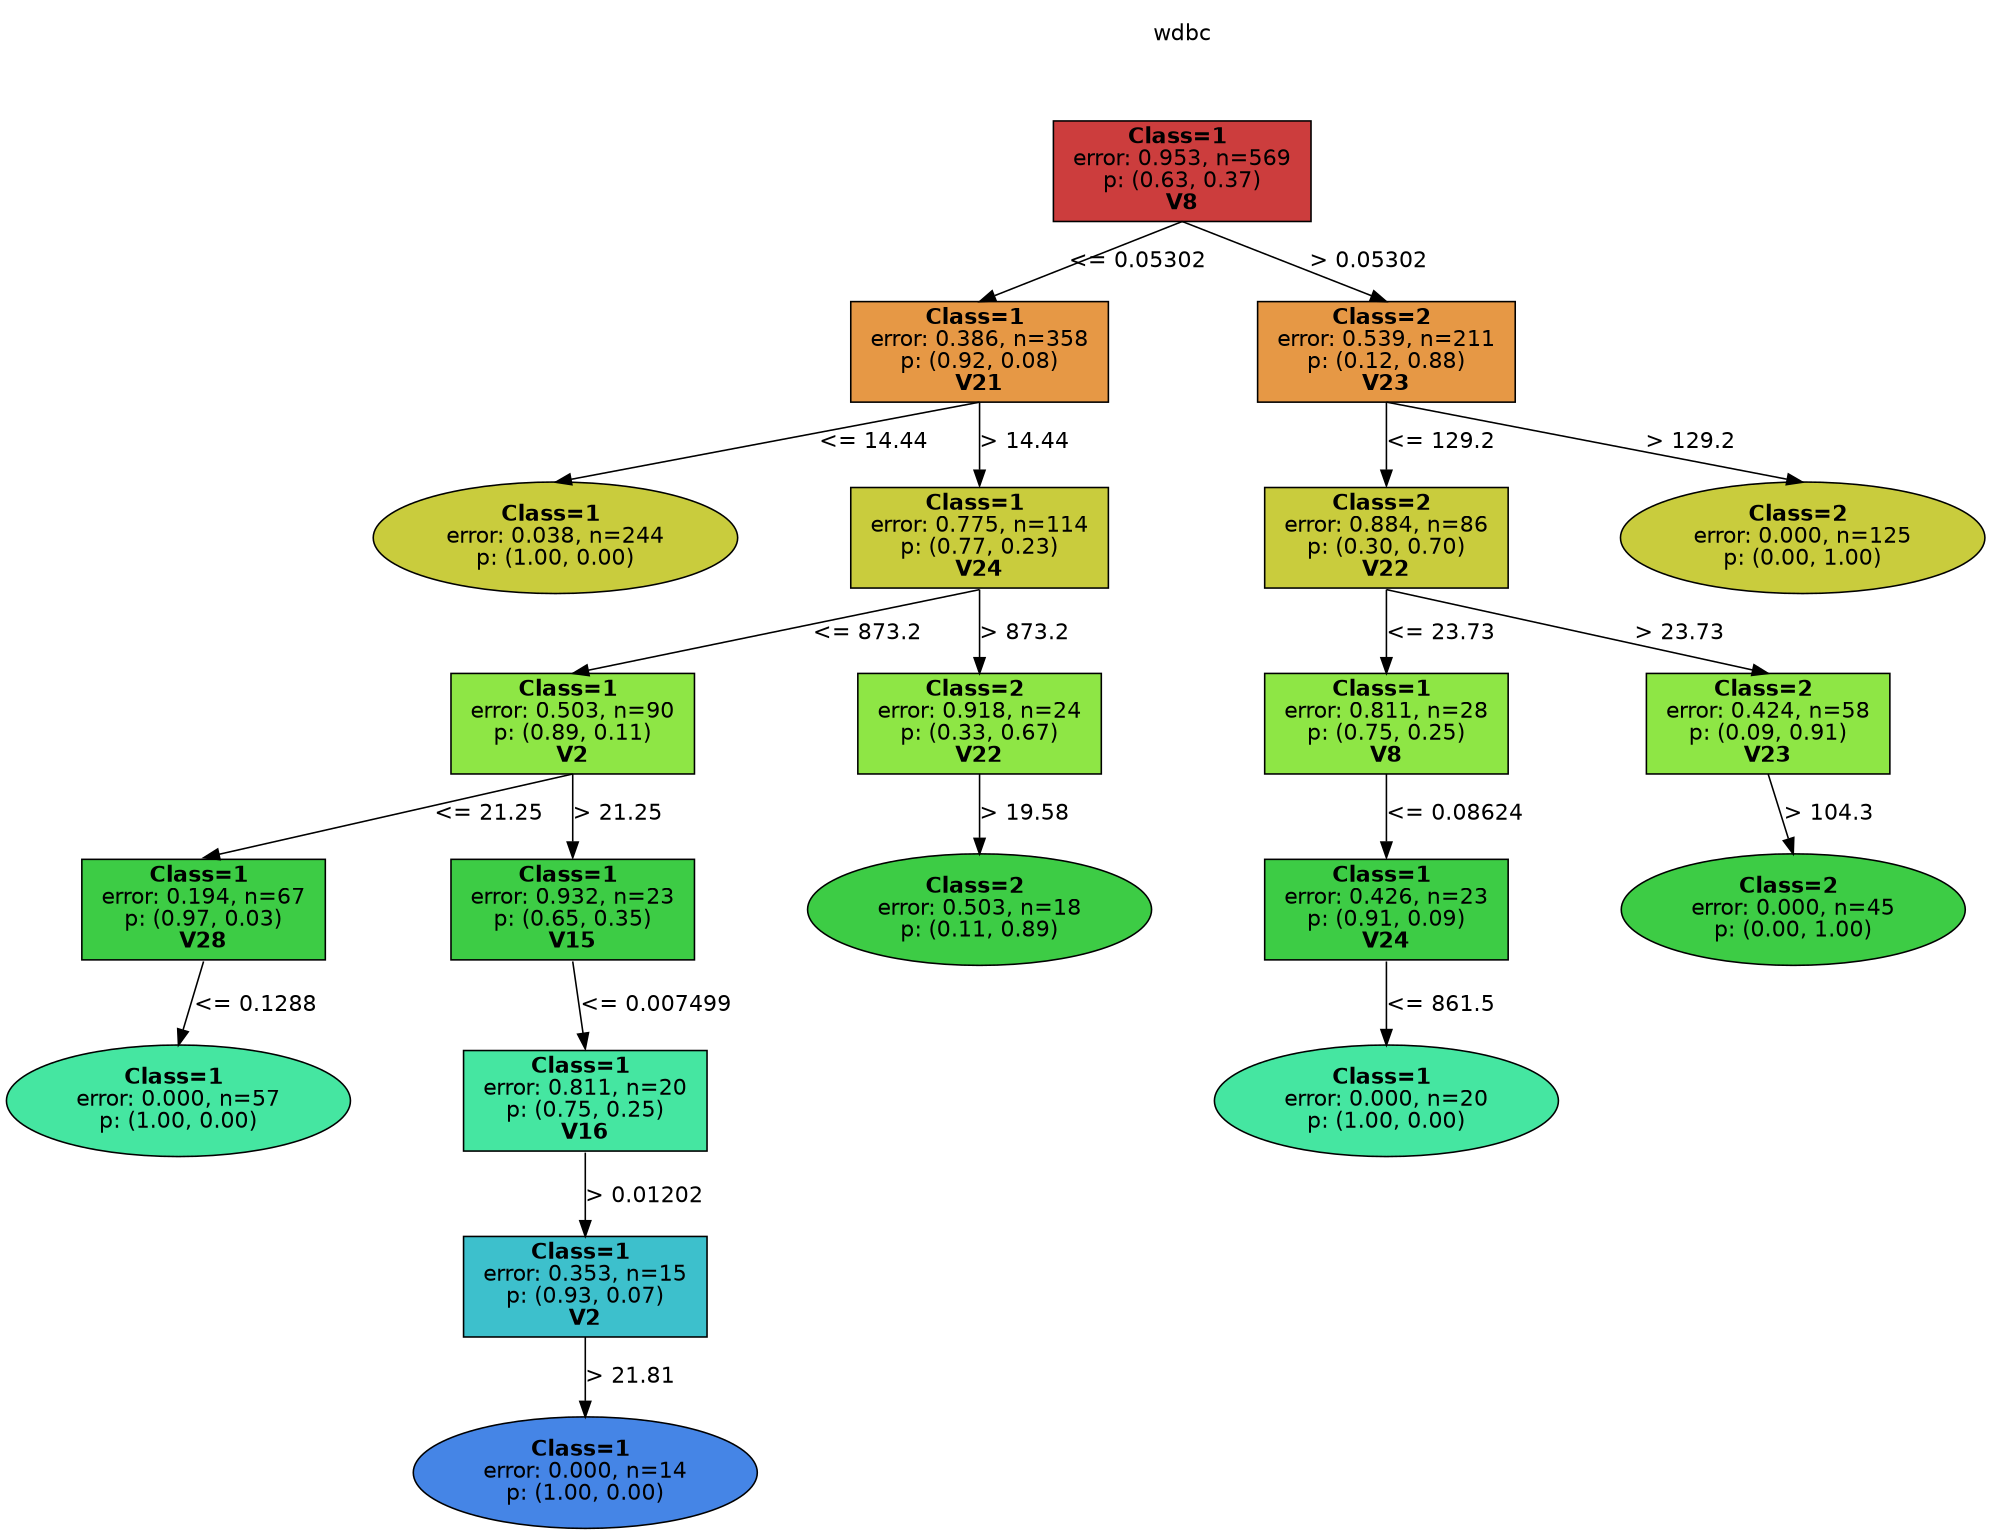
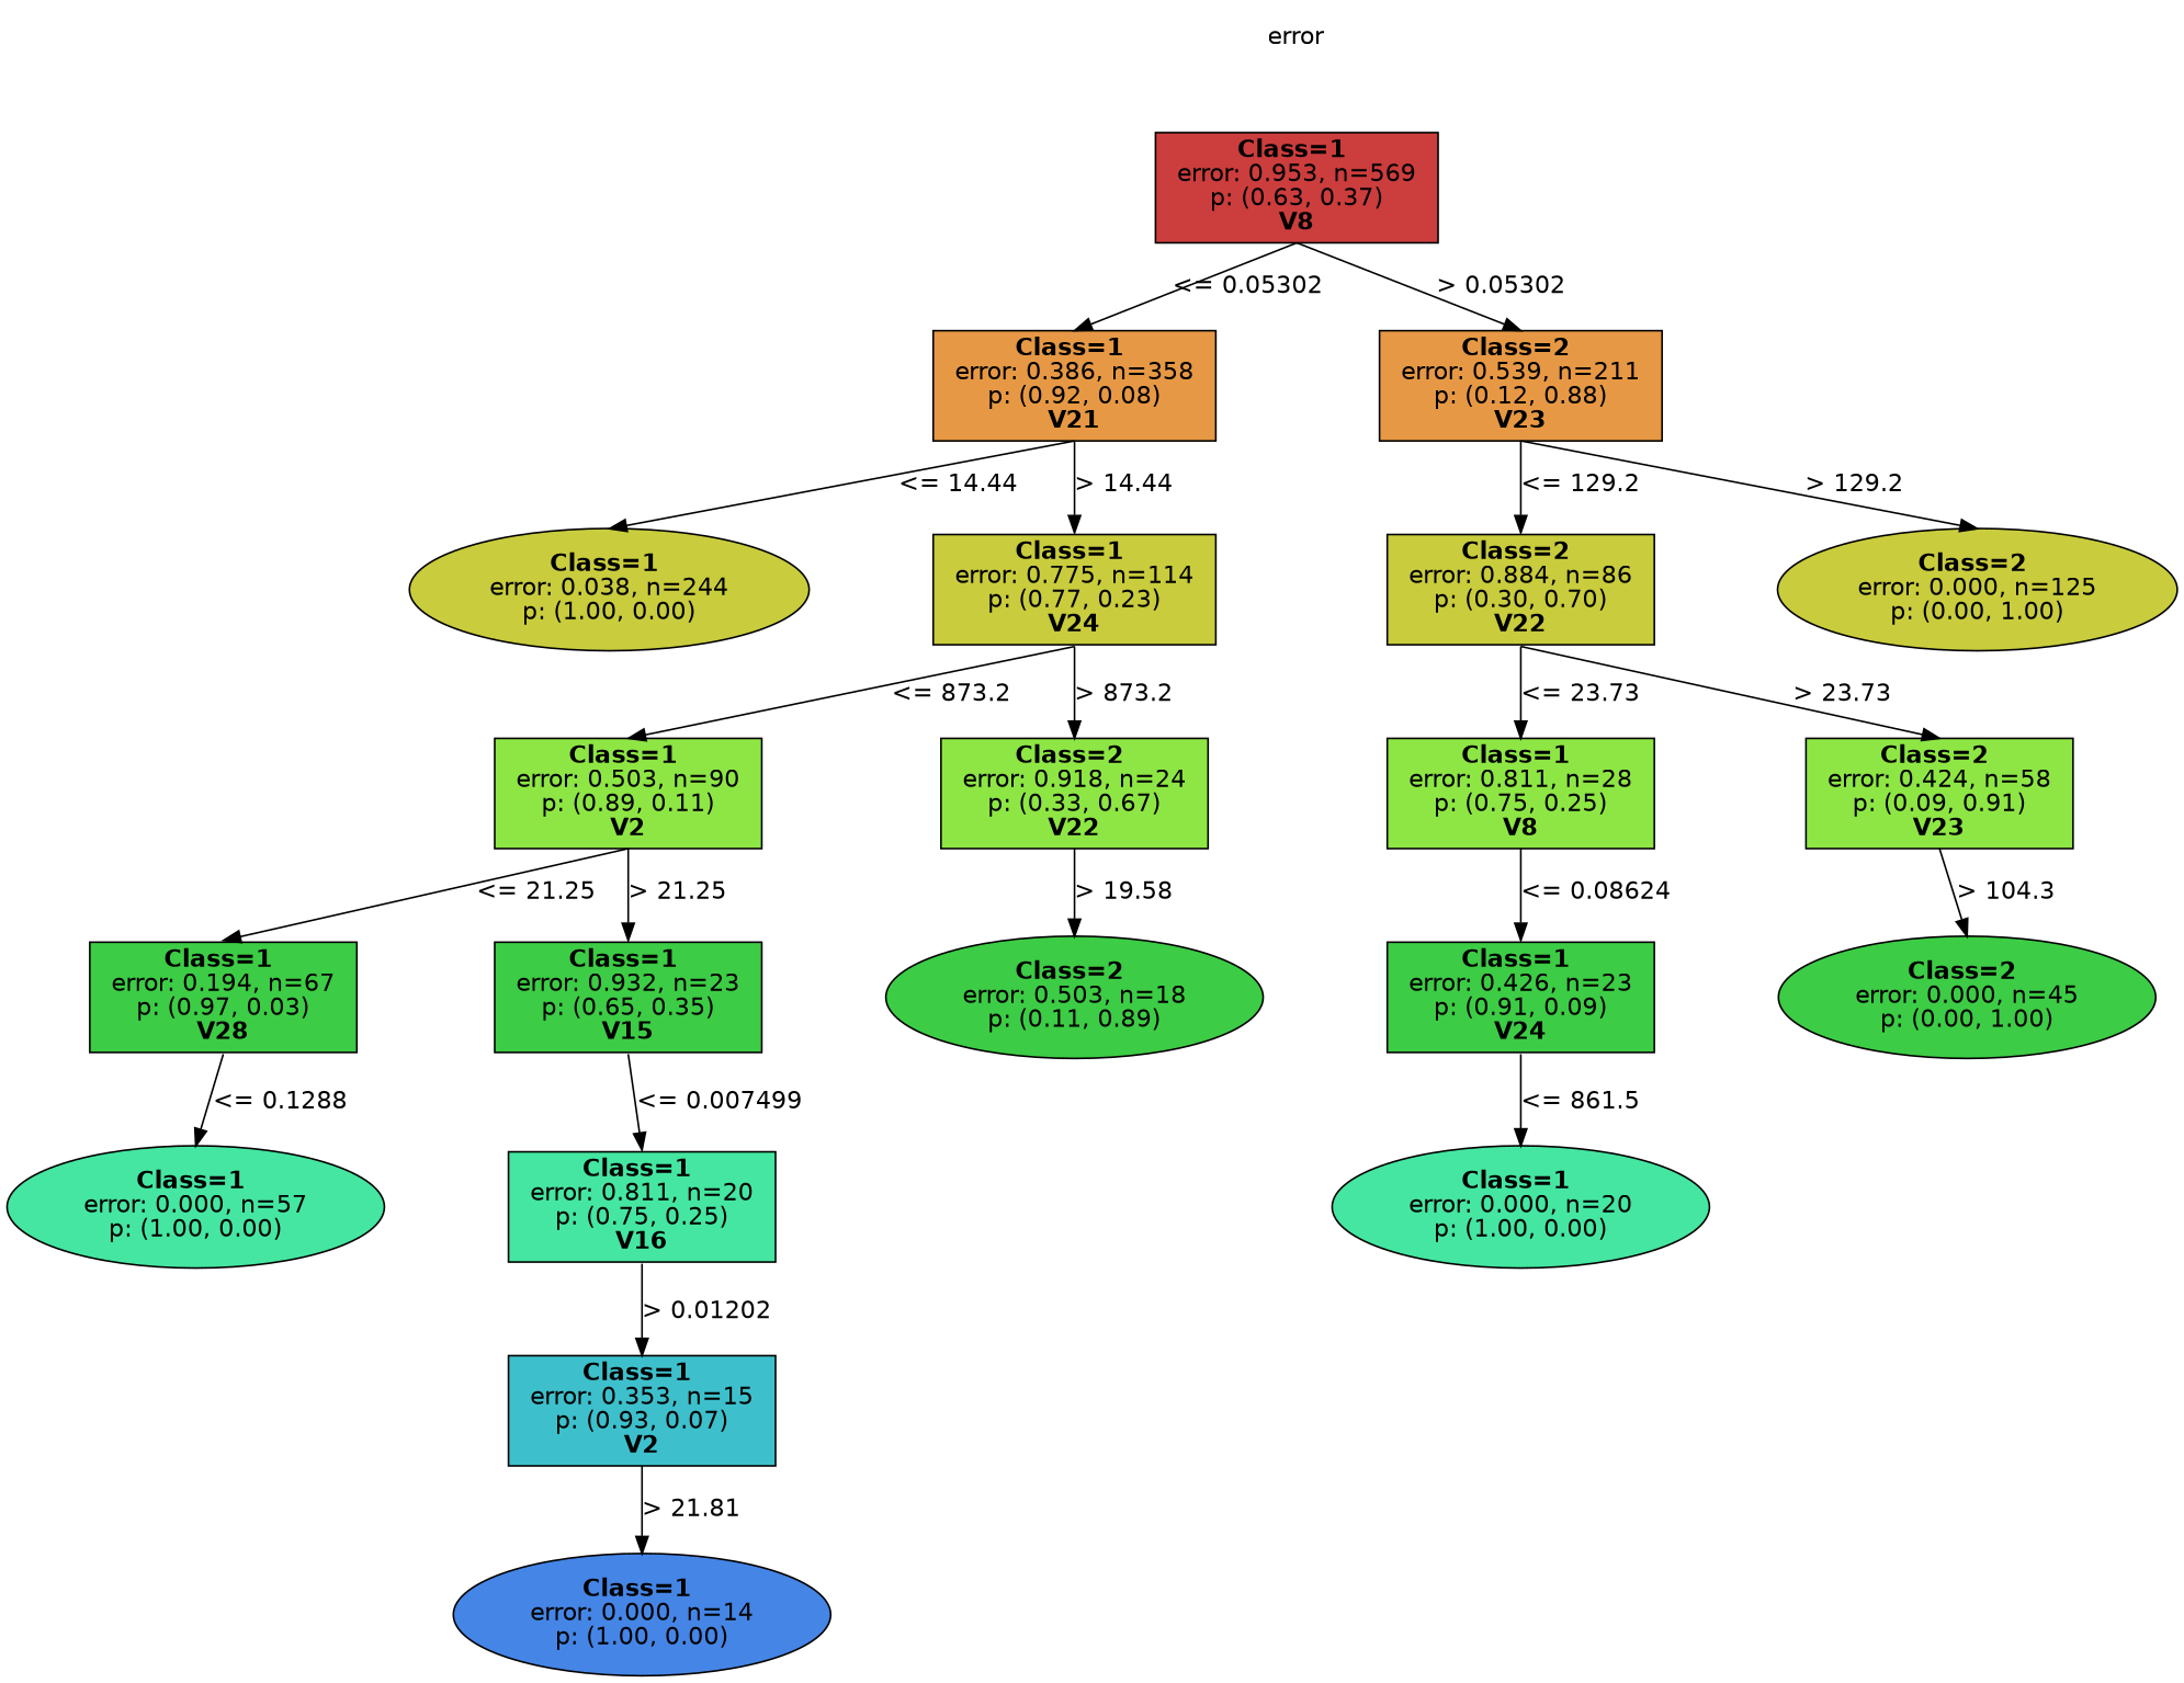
  digraph {
    nodesep=1
    ranksep=0.5
    splines=false
    node [color=black fillcolor="0.343 0.7 0.800" fontname=helvetica shape=rect style=filled]
    edge [fontname=helvetica headport=n tailport=s]
-   n1 [fillcolor=white label=wdbc shape=plaintext]
+   n1 [fillcolor=white label=error shape=plaintext]
    n2 [fillcolor="0.000 0.7 0.800" label=<<b> Class=1 </b> <br/> error: 0.953, n=569 <br/> p: (0.63, 0.37) <br/><b>V8</b>>]
    n3 [fillcolor="0.086 0.7 0.900" label=<<b> Class=1 </b> <br/> error: 0.386, n=358 <br/> p: (0.92, 0.08) <br/><b>V21</b>>]
    n4 [fillcolor="0.086 0.7 0.900" label=<<b> Class=2 </b> <br/> error: 0.539, n=211 <br/> p: (0.12, 0.88) <br/><b>V23</b>>]
    n5 [fillcolor="0.171 0.7 0.800" label=<<b> Class=1 </b> <br/> error: 0.038, n=244 <br/> p: (1.00, 0.00) > shape=oval]
    n6 [fillcolor="0.171 0.7 0.800" label=<<b> Class=1 </b> <br/> error: 0.775, n=114 <br/> p: (0.77, 0.23) <br/><b>V24</b>>]
    n7 [fillcolor="0.257 0.7 0.900" label=<<b> Class=1 </b> <br/> error: 0.503, n=90 <br/> p: (0.89, 0.11) <br/><b>V2</b>>]
    n8 [fillcolor="0.257 0.7 0.900" label=<<b> Class=2 </b> <br/> error: 0.918, n=24 <br/> p: (0.33, 0.67) <br/><b>V22</b>>]
    n9 [label=<<b> Class=1 </b> <br/> error: 0.194, n=67 <br/> p: (0.97, 0.03) <br/><b>V28</b>>]
    n10 [label=<<b> Class=1 </b> <br/> error: 0.932, n=23 <br/> p: (0.65, 0.35) <br/><b>V15</b>>]
    n11 [fillcolor="0.429 0.7 0.900" label=<<b> Class=1 </b> <br/> error: 0.000, n=57 <br/> p: (1.00, 0.00) > shape=oval]
    n12 [fillcolor="0.429 0.7 0.900" label=<<b> Class=1 </b> <br/> error: 0.811, n=20 <br/> p: (0.75, 0.25) <br/><b>V16</b>>]
    n13 [fillcolor="0.514 0.7 0.800" label=<<b> Class=1 </b> <br/> error: 0.353, n=15 <br/> p: (0.93, 0.07) <br/><b>V2</b>>]
    n14 [fillcolor="0.600 0.7 0.900" label=<<b> Class=1 </b> <br/> error: 0.000, n=14 <br/> p: (1.00, 0.00) > shape=oval]
    n15 [label=<<b> Class=2 </b> <br/> error: 0.503, n=18 <br/> p: (0.11, 0.89) > shape=oval]
    n16 [fillcolor="0.171 0.7 0.800" label=<<b> Class=2 </b> <br/> error: 0.884, n=86 <br/> p: (0.30, 0.70) <br/><b>V22</b>>]
    n17 [fillcolor="0.171 0.7 0.800" label=<<b> Class=2 </b> <br/> error: 0.000, n=125 <br/> p: (0.00, 1.00) > shape=oval]
    n18 [fillcolor="0.257 0.7 0.900" label=<<b> Class=1 </b> <br/> error: 0.811, n=28 <br/> p: (0.75, 0.25) <br/><b>V8</b>>]
    n19 [fillcolor="0.257 0.7 0.900" label=<<b> Class=2 </b> <br/> error: 0.424, n=58 <br/> p: (0.09, 0.91) <br/><b>V23</b>>]
    n20 [label=<<b> Class=1 </b> <br/> error: 0.426, n=23 <br/> p: (0.91, 0.09) <br/><b>V24</b>>]
    n21 [fillcolor="0.429 0.7 0.900" label=<<b> Class=1 </b> <br/> error: 0.000, n=20 <br/> p: (1.00, 0.00) > shape=oval]
    n22 [label=<<b> Class=2 </b> <br/> error: 0.000, n=45 <br/> p: (0.00, 1.00) > shape=oval]
    n1 -> n2 [style=invis]
    n2 -> n3 [label="<= 0.05302"]
    n2 -> n4 [label="> 0.05302"]
    n3 -> n5 [label="<= 14.44"]
    n3 -> n6 [label="> 14.44"]
    n4 -> n16 [label="<= 129.2"]
    n4 -> n17 [label="> 129.2"]
    n6 -> n7 [label="<= 873.2"]
    n6 -> n8 [label="> 873.2"]
    n7 -> n9 [label="<= 21.25"]
    n7 -> n10 [label="> 21.25"]
    n8 -> n15 [label="> 19.58"]
    n9 -> n11 [label="<= 0.1288"]
    n10 -> n12 [label="<= 0.007499"]
    n12 -> n13 [label="> 0.01202"]
    n13 -> n14 [label="> 21.81"]
    n16 -> n18 [label="<= 23.73"]
    n16 -> n19 [label="> 23.73"]
    n18 -> n20 [label="<= 0.08624"]
    n19 -> n22 [label="> 104.3"]
    n20 -> n21 [label="<= 861.5"]
  }
